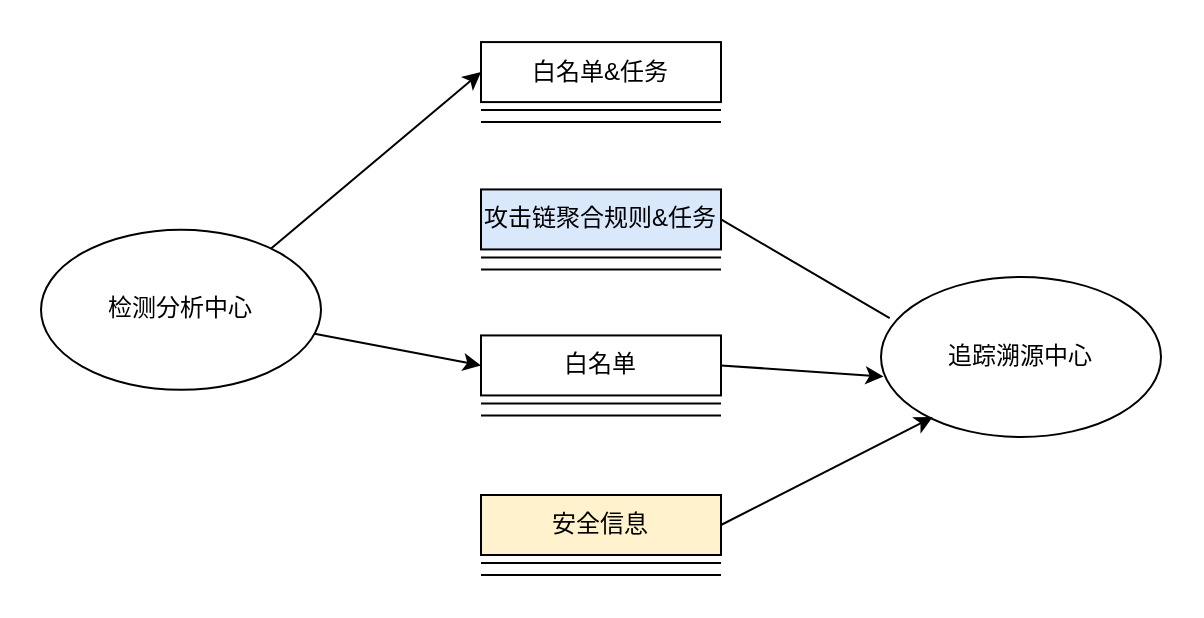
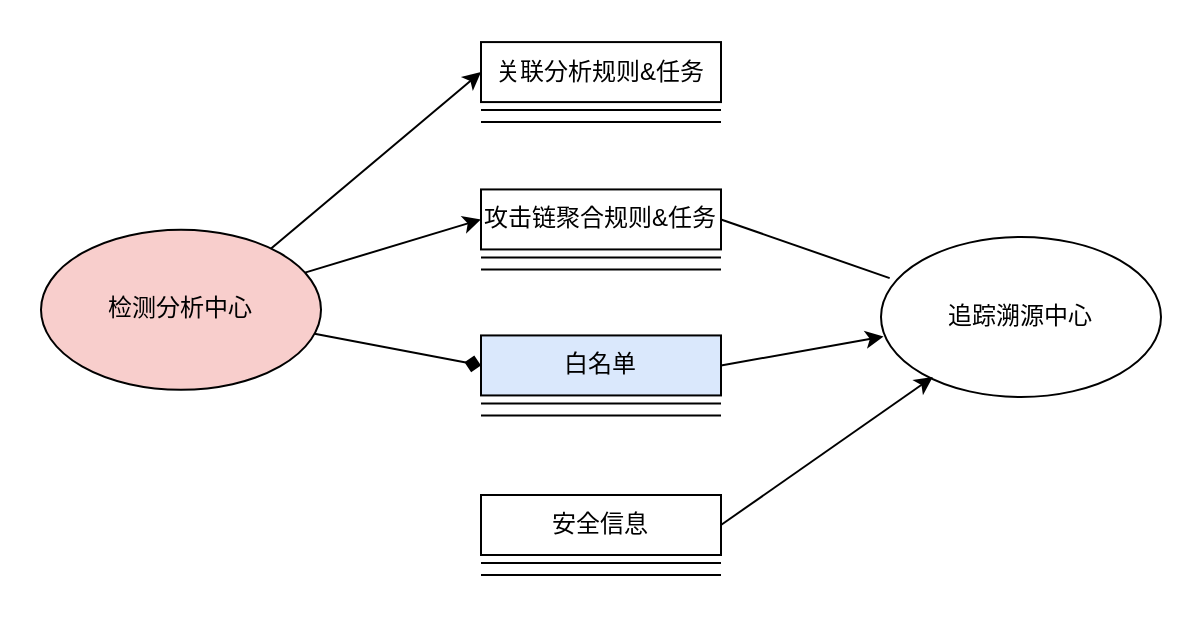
  <mxCell id="0" />
  <mxCell id="1" parent="0" />
- <mxCell id="2" value="追踪溯源中心" style="ellipse;whiteSpace=wrap;html=1;" vertex="1" parent="1"><mxGeometry x="440" y="138" width="140" height="80" as="geometry" /></mxCell>
+ <mxCell id="2" value="追踪溯源中心" style="ellipse;whiteSpace=wrap;html=1;" vertex="1" parent="1"><mxGeometry x="440" y="118" width="140" height="80" as="geometry" /></mxCell>
  <mxCell id="3" style="edgeStyle=none;rounded=0;orthogonalLoop=1;jettySize=auto;html=1;entryX=0;entryY=0.5;entryDx=0;entryDy=0;" edge="1" parent="1" target="7"><mxGeometry relative="1" as="geometry"><mxPoint x="130" y="128" as="sourcePoint" /></mxGeometry></mxCell>
- <mxCell id="5" style="edgeStyle=none;rounded=0;orthogonalLoop=1;jettySize=auto;html=1;entryX=0;entryY=0.5;entryDx=0;entryDy=0;" edge="1" parent="1" source="6" target="15"><mxGeometry relative="1" as="geometry" /></mxCell>
- <mxCell id="6" value="检测分析中心" style="ellipse;whiteSpace=wrap;html=1;" vertex="1" parent="1"><mxGeometry x="20" y="114.4" width="140" height="80" as="geometry" /></mxCell>
- <mxCell id="7" value="白名单&amp;amp;任务" style="rounded=0;whiteSpace=wrap;html=1;" vertex="1" parent="1"><mxGeometry x="240" y="20.54" width="120" height="30" as="geometry" /></mxCell>
+ <mxCell id="4" style="edgeStyle=none;rounded=0;orthogonalLoop=1;jettySize=auto;html=1;entryX=0;entryY=0.5;entryDx=0;entryDy=0;" edge="1" parent="1" source="6" target="11"><mxGeometry relative="1" as="geometry"><mxPoint x="150" y="138" as="sourcePoint" /></mxGeometry></mxCell>
+ <mxCell id="5" style="edgeStyle=none;rounded=0;orthogonalLoop=1;jettySize=auto;html=1;entryX=0;entryY=0.5;entryDx=0;entryDy=0;endArrow=diamond;" edge="1" parent="1" source="6" target="15"><mxGeometry relative="1" as="geometry" /></mxCell>
+ <mxCell id="6" value="检测分析中心" style="ellipse;whiteSpace=wrap;html=1;fillColor=#f8cecc;" vertex="1" parent="1"><mxGeometry x="20" y="114.4" width="140" height="80" as="geometry" /></mxCell>
+ <mxCell id="7" value="关联分析规则&amp;amp;任务" style="rounded=0;whiteSpace=wrap;html=1;" vertex="1" parent="1"><mxGeometry x="240" y="20.54" width="120" height="30" as="geometry" /></mxCell>
  <mxCell id="8" value="" style="endArrow=none;html=1;rounded=0;" edge="1" parent="1"><mxGeometry width="50" height="50" relative="1" as="geometry"><mxPoint x="240" y="54.54" as="sourcePoint" /><mxPoint x="360" y="54.54" as="targetPoint" /></mxGeometry></mxCell>
  <mxCell id="9" value="" style="endArrow=none;html=1;rounded=0;" edge="1" parent="1"><mxGeometry width="50" height="50" relative="1" as="geometry"><mxPoint x="240" y="60.54" as="sourcePoint" /><mxPoint x="360" y="60.54" as="targetPoint" /></mxGeometry></mxCell>
  <mxCell id="10" style="edgeStyle=none;rounded=0;orthogonalLoop=1;jettySize=auto;html=1;exitX=1;exitY=0.5;exitDx=0;exitDy=0;entryX=0.031;entryY=0.257;entryDx=0;entryDy=0;entryPerimeter=0;endArrow=none;" edge="1" parent="1" source="11" target="2"><mxGeometry relative="1" as="geometry" /></mxCell>
- <mxCell id="11" value="攻击链聚合规则&amp;amp;任务" style="rounded=0;whiteSpace=wrap;html=1;fillColor=#dae8fc;" vertex="1" parent="1"><mxGeometry x="240" y="94.22" width="120" height="30" as="geometry" /></mxCell>
+ <mxCell id="11" value="攻击链聚合规则&amp;amp;任务" style="rounded=0;whiteSpace=wrap;html=1;" vertex="1" parent="1"><mxGeometry x="240" y="94.22" width="120" height="30" as="geometry" /></mxCell>
  <mxCell id="12" value="" style="endArrow=none;html=1;rounded=0;" edge="1" parent="1"><mxGeometry width="50" height="50" relative="1" as="geometry"><mxPoint x="240" y="128.22" as="sourcePoint" /><mxPoint x="360" y="128.22" as="targetPoint" /></mxGeometry></mxCell>
  <mxCell id="13" value="" style="endArrow=none;html=1;rounded=0;" edge="1" parent="1"><mxGeometry width="50" height="50" relative="1" as="geometry"><mxPoint x="240" y="134.22" as="sourcePoint" /><mxPoint x="360" y="134.22" as="targetPoint" /></mxGeometry></mxCell>
  <mxCell id="14" style="edgeStyle=none;rounded=0;orthogonalLoop=1;jettySize=auto;html=1;exitX=1;exitY=0.5;exitDx=0;exitDy=0;entryX=0.009;entryY=0.622;entryDx=0;entryDy=0;entryPerimeter=0;" edge="1" parent="1" source="15" target="2"><mxGeometry relative="1" as="geometry" /></mxCell>
- <mxCell id="15" value="&lt;span style=&quot;font-weight: normal&quot;&gt;白名单&lt;/span&gt;" style="rounded=0;whiteSpace=wrap;html=1;fontStyle=1" vertex="1" parent="1"><mxGeometry x="240" y="167.22" width="120" height="30" as="geometry" /></mxCell>
+ <mxCell id="15" value="&lt;span style=&quot;font-weight: normal&quot;&gt;白名单&lt;/span&gt;" style="rounded=0;whiteSpace=wrap;html=1;fontStyle=1;fillColor=#dae8fc;" vertex="1" parent="1"><mxGeometry x="240" y="167.22" width="120" height="30" as="geometry" /></mxCell>
  <mxCell id="16" value="" style="endArrow=none;html=1;rounded=0;fontStyle=1" edge="1" parent="1"><mxGeometry width="50" height="50" relative="1" as="geometry"><mxPoint x="240" y="201.22" as="sourcePoint" /><mxPoint x="360" y="201.22" as="targetPoint" /></mxGeometry></mxCell>
  <mxCell id="17" value="" style="endArrow=none;html=1;rounded=0;fontStyle=1" edge="1" parent="1"><mxGeometry width="50" height="50" relative="1" as="geometry"><mxPoint x="240" y="207.22" as="sourcePoint" /><mxPoint x="360" y="207.22" as="targetPoint" /></mxGeometry></mxCell>
  <mxCell id="18" style="edgeStyle=none;rounded=0;orthogonalLoop=1;jettySize=auto;html=1;entryX=0.185;entryY=0.875;entryDx=0;entryDy=0;entryPerimeter=0;exitX=1;exitY=0.5;exitDx=0;exitDy=0;" edge="1" parent="1" source="19" target="2"><mxGeometry relative="1" as="geometry" /></mxCell>
- <mxCell id="19" value="安全信息" style="rounded=0;whiteSpace=wrap;html=1;fillColor=#fff2cc;" vertex="1" parent="1"><mxGeometry x="240" y="247" width="120" height="30" as="geometry" /></mxCell>
+ <mxCell id="19" value="安全信息" style="rounded=0;whiteSpace=wrap;html=1;" vertex="1" parent="1"><mxGeometry x="240" y="247" width="120" height="30" as="geometry" /></mxCell>
  <mxCell id="20" value="" style="endArrow=none;html=1;rounded=0;" edge="1" parent="1"><mxGeometry width="50" height="50" relative="1" as="geometry"><mxPoint x="240" y="281" as="sourcePoint" /><mxPoint x="360" y="281" as="targetPoint" /></mxGeometry></mxCell>
  <mxCell id="21" value="" style="endArrow=none;html=1;rounded=0;" edge="1" parent="1"><mxGeometry width="50" height="50" relative="1" as="geometry"><mxPoint x="240" y="287" as="sourcePoint" /><mxPoint x="360" y="287" as="targetPoint" /></mxGeometry></mxCell>
